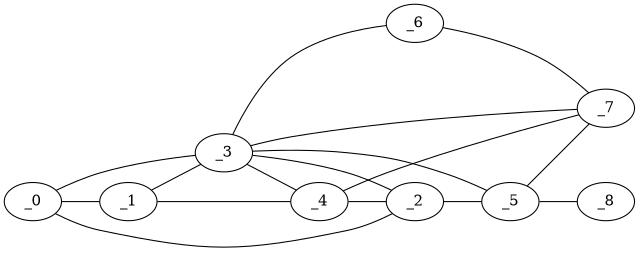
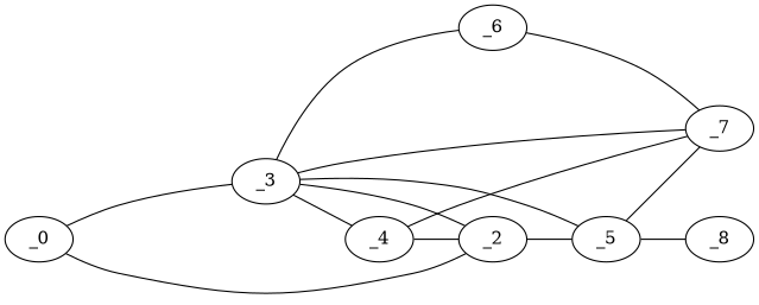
  graph {
    rankdir=LR
    edge [valence=1]
    _0 [x=1 y=83]
-   _1 [x=5 y=45]
    _2 [x=12 y=107]
    _3 [x=30 y=69]
    _4 [x=39 y=13]
    _5 [x=43 y=118]
    _6 [x=64 y=34]
    _7 [x=85 y=42]
    _8 [x=126 y=82]
-   _0 -- _1
    _0 -- _2
    _0 -- _3 [valence=2]
-   _1 -- _3 [valence=2]
-   _1 -- _4
    _2 -- _3 [valence=2]
    _2 -- _5
    _3 -- _4 [valence=2]
    _3 -- _5 [valence=2]
    _3 -- _6 [valence=2]
    _3 -- _7
    _4 -- _2
    _4 -- _7
    _5 -- _7
    _5 -- _8
    _6 -- _7 [valence=2]
  }
